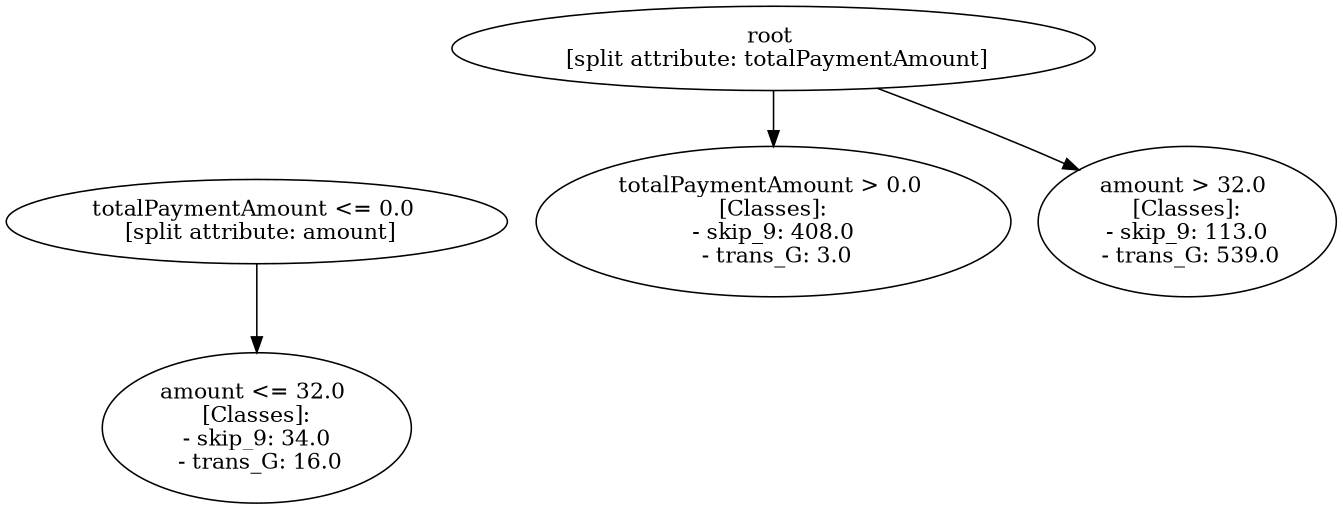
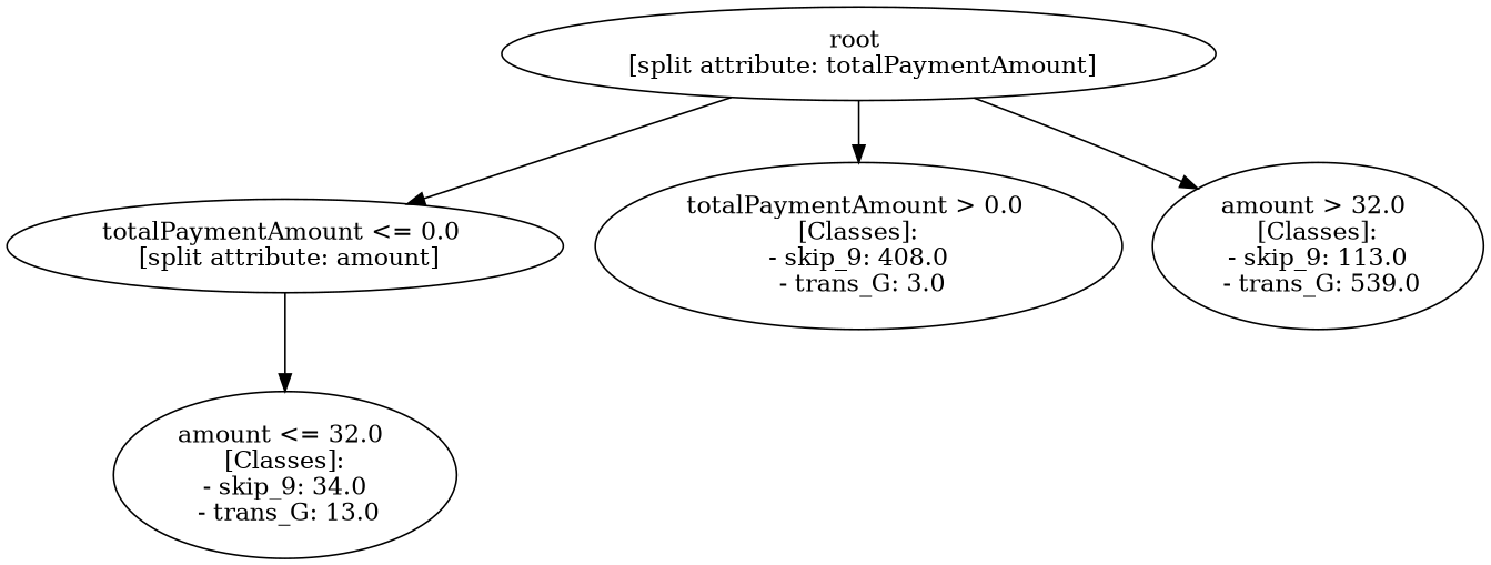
  digraph {
    n1 [label="root \n [split attribute: totalPaymentAmount]"]
    n2 [label="totalPaymentAmount <= 0.0 \n [split attribute: amount]"]
    n3 [label="totalPaymentAmount > 0.0 \n [Classes]: \n - skip_9: 408.0 \n - trans_G: 3.0"]
    n4 [label="amount > 32.0 \n [Classes]: \n - skip_9: 113.0 \n - trans_G: 539.0"]
-   n5 [label="amount <= 32.0 \n [Classes]: \n - skip_9: 34.0 \n - trans_G: 16.0"]
+   n5 [label="amount <= 32.0 \n [Classes]: \n - skip_9: 34.0 \n - trans_G: 13.0"]
+   n1 -> n2
    n1 -> n3
    n1 -> n4
    n2 -> n5
  }
